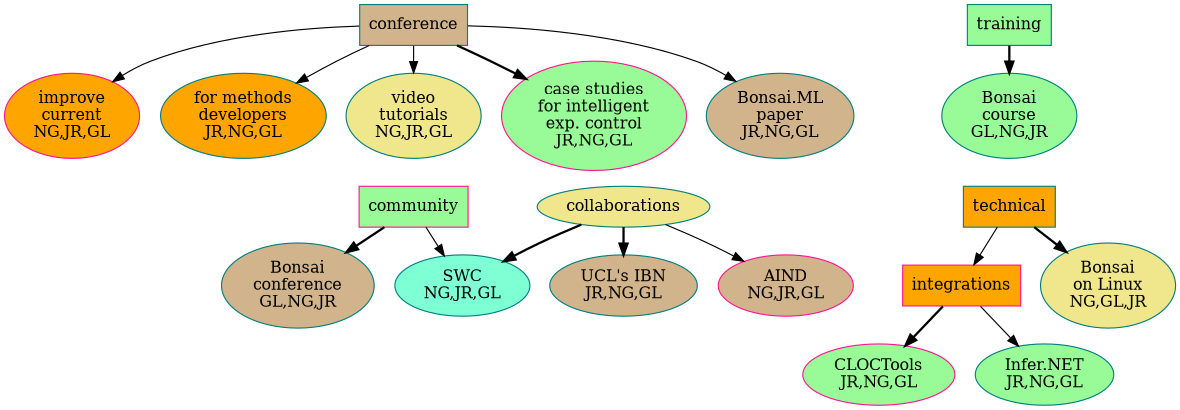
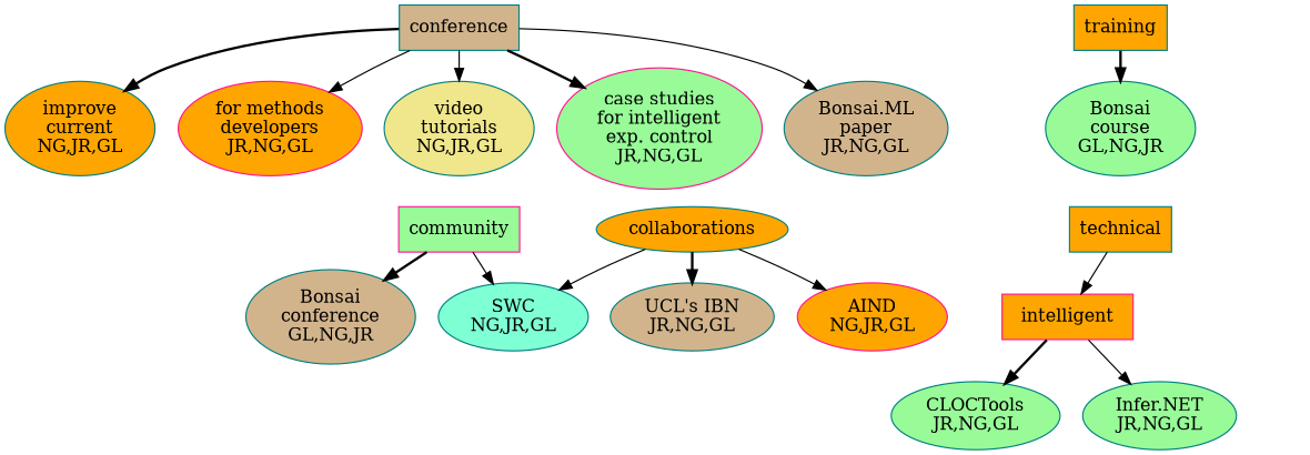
  digraph {
    ranksep=0.2
    node [color=teal fillcolor=orange style=filled]
    edge [style=solid]
    n1 [fillcolor=tan label=conference shape=box]
-   "improve\ncurrent\nNG,JR,GL" [color=deeppink]
-   "for methods\ndevelopers\nJR,NG,GL"
+   "improve\ncurrent\nNG,JR,GL"
+   "for methods\ndevelopers\nJR,NG,GL" [color=deeppink]
    "video\ntutorials\nNG,JR,GL" [fillcolor=khaki]
    "case studies\nfor intelligent\nexp. control\nJR,NG,GL" [color=deeppink fillcolor=palegreen]
    "Bonsai.ML\npaper\nJR,NG,GL" [fillcolor=tan]
    community [color=deeppink fillcolor=palegreen shape=box]
    "Bonsai\nconference\nGL,NG,JR" [fillcolor=tan]
    "SWC\nNG,JR,GL" [fillcolor=aquamarine]
-   training [fillcolor=palegreen shape=box]
+   training [shape=box]
    "Bonsai\ncourse\nGL,NG,JR" [fillcolor=palegreen]
    technical [shape=box]
-   integrations [color=deeppink shape=box]
-   "Bonsai\non Linux\nNG,GL,JR" [fillcolor=khaki]
-   collaborations [fillcolor=khaki]
+   integrations [color=deeppink shape=box label=intelligent]
+   collaborations
    "UCL's IBN\nJR,NG,GL" [fillcolor=tan]
-   "AIND\nNG,JR,GL" [color=deeppink fillcolor=tan]
-   "CLOCTools\nJR,NG,GL" [color=deeppink fillcolor=palegreen]
+   "AIND\nNG,JR,GL" [color=deeppink]
+   "CLOCTools\nJR,NG,GL" [fillcolor=palegreen]
    "Infer.NET\nJR,NG,GL" [fillcolor=palegreen]
-   n1 -> "improve\ncurrent\nNG,JR,GL"
+   n1 -> "improve\ncurrent\nNG,JR,GL" [style=bold]
    n1 -> "for methods\ndevelopers\nJR,NG,GL"
    n1 -> "video\ntutorials\nNG,JR,GL"
    n1 -> "case studies\nfor intelligent\nexp. control\nJR,NG,GL" [style=bold]
    n1 -> "Bonsai.ML\npaper\nJR,NG,GL"
    "video\ntutorials\nNG,JR,GL" -> community [style=invis]
    community -> "Bonsai\nconference\nGL,NG,JR" [style=bold]
    community -> "SWC\nNG,JR,GL"
    training -> "Bonsai\ncourse\nGL,NG,JR" [style=bold]
    "Bonsai\ncourse\nGL,NG,JR" -> technical [style=invis]
    technical -> integrations
-   technical -> "Bonsai\non Linux\nNG,GL,JR" [style=bold]
    integrations -> "CLOCTools\nJR,NG,GL" [style=bold]
    integrations -> "Infer.NET\nJR,NG,GL"
-   collaborations -> "SWC\nNG,JR,GL" [style=bold]
+   collaborations -> "SWC\nNG,JR,GL"
    collaborations -> "UCL's IBN\nJR,NG,GL" [style=bold]
    collaborations -> "AIND\nNG,JR,GL"
  }
